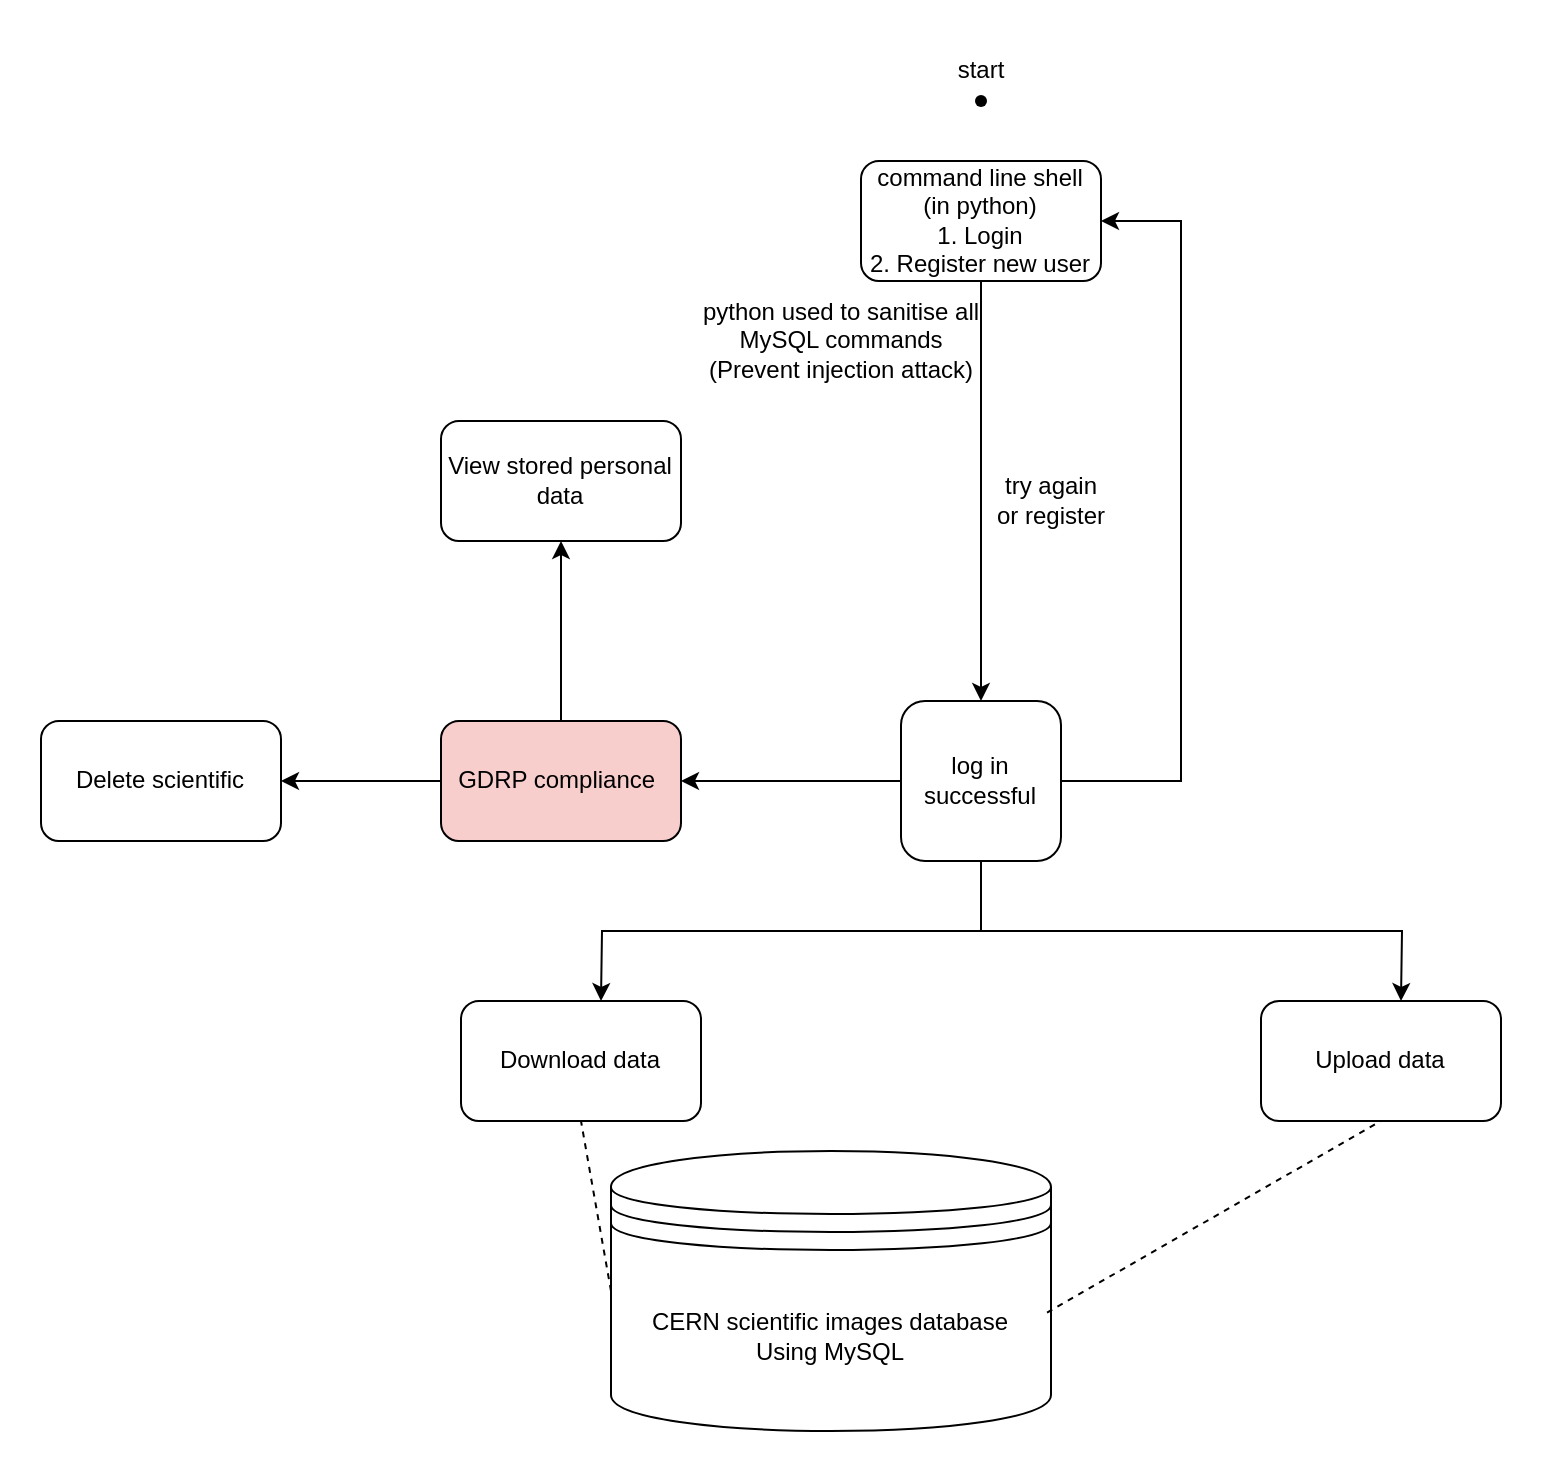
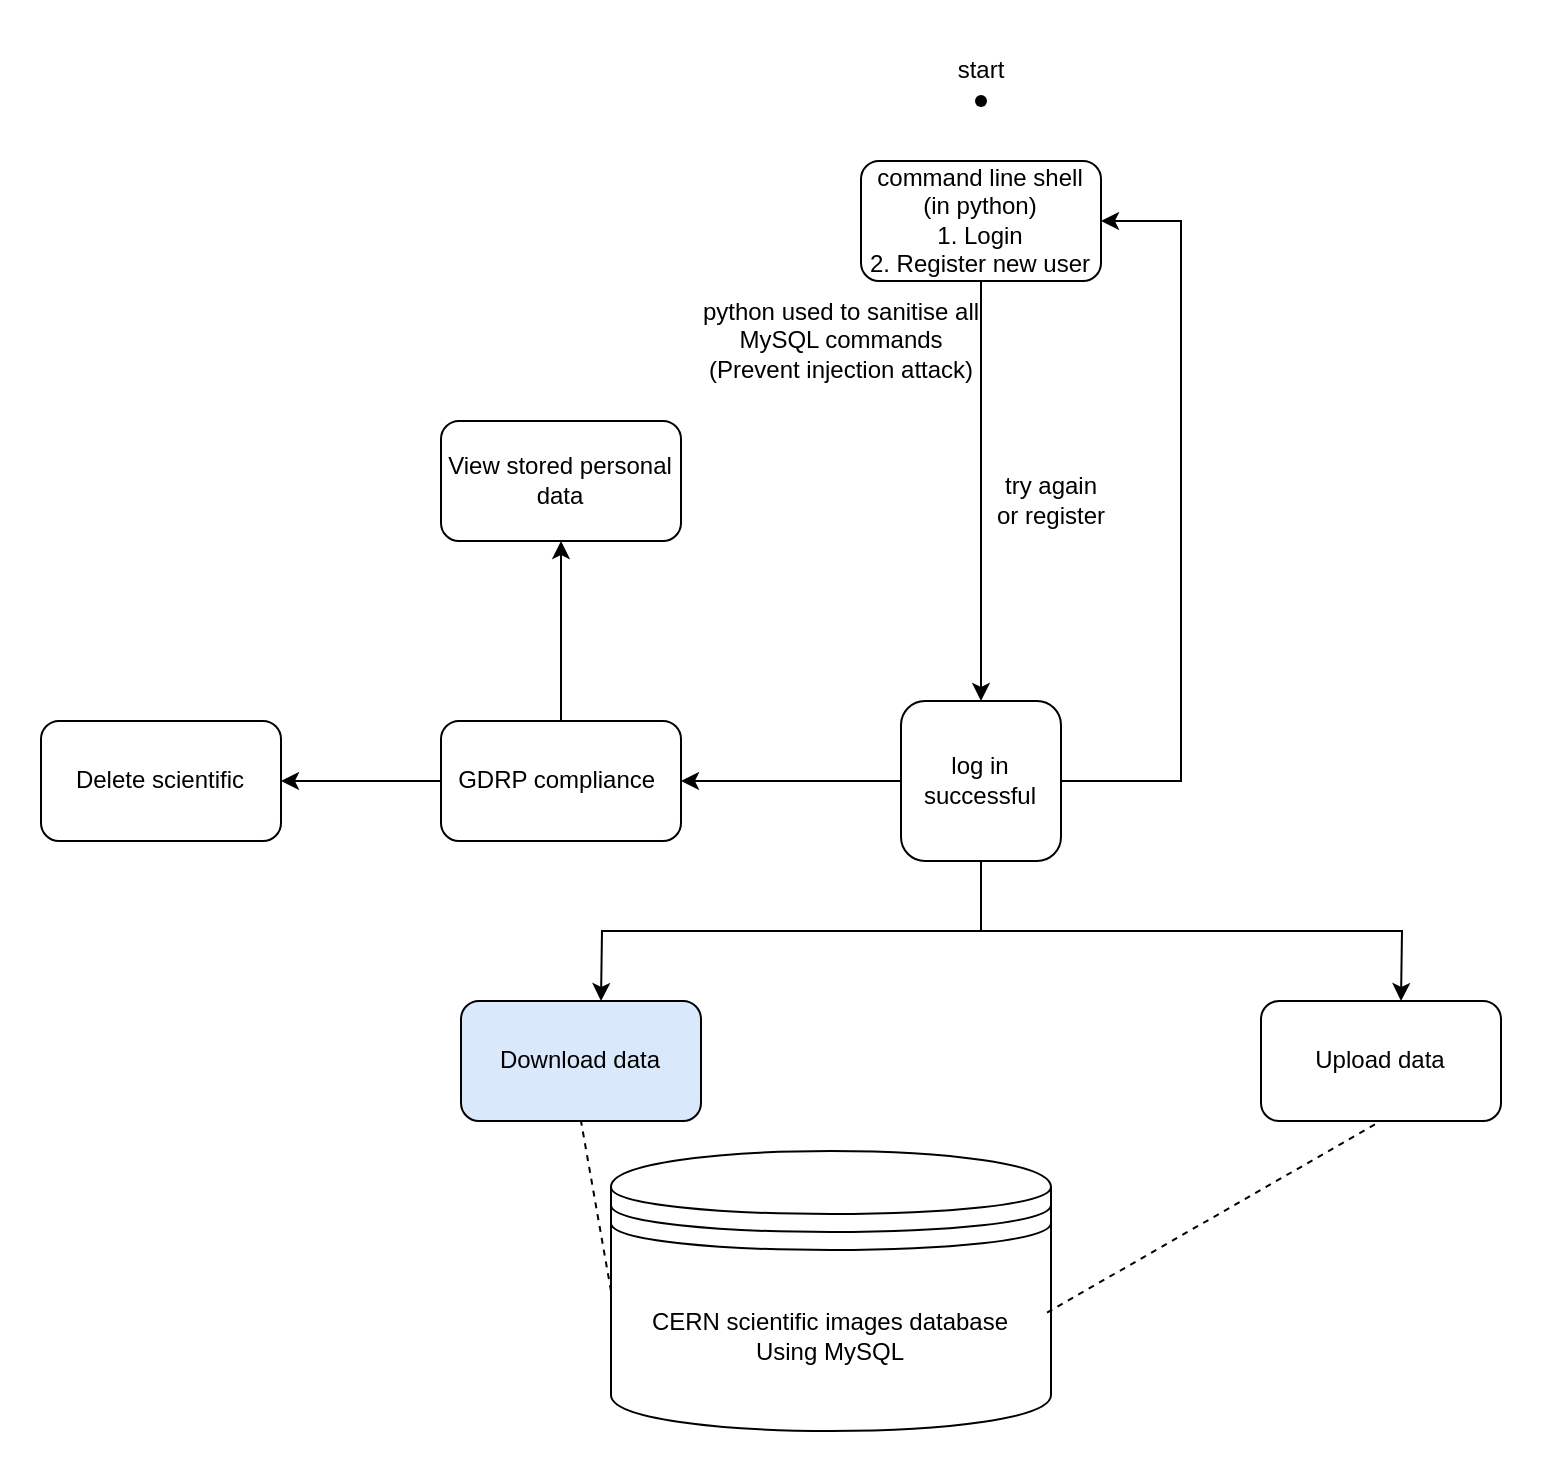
  <mxCell id="0" />
  <mxCell id="1" parent="0" />
  <mxCell id="2" style="edgeStyle=orthogonalEdgeStyle;rounded=0;orthogonalLoop=1;jettySize=auto;html=1;exitX=0.5;exitY=1;exitDx=0;exitDy=0;entryX=0.5;entryY=0;entryDx=0;entryDy=0;" edge="1" parent="1" source="3" target="8"><mxGeometry relative="1" as="geometry" /></mxCell>
  <mxCell id="3" value="command line shell (in python)&lt;br&gt;1. Login&lt;br&gt;2. Register new user" style="rounded=1;whiteSpace=wrap;html=1;" vertex="1" parent="1"><mxGeometry x="430" y="80" width="120" height="60" as="geometry" /></mxCell>
  <mxCell id="4" style="edgeStyle=orthogonalEdgeStyle;rounded=0;orthogonalLoop=1;jettySize=auto;html=1;exitX=1;exitY=0.5;exitDx=0;exitDy=0;entryX=1;entryY=0.5;entryDx=0;entryDy=0;" edge="1" parent="1" source="8" target="3"><mxGeometry relative="1" as="geometry"><Array as="points"><mxPoint x="590" y="390" /><mxPoint x="590" y="110" /></Array></mxGeometry></mxCell>
  <mxCell id="5" style="edgeStyle=orthogonalEdgeStyle;rounded=0;orthogonalLoop=1;jettySize=auto;html=1;exitX=0;exitY=0.5;exitDx=0;exitDy=0;" edge="1" parent="1" source="8"><mxGeometry relative="1" as="geometry"><mxPoint x="340" y="390" as="targetPoint" /></mxGeometry></mxCell>
  <mxCell id="6" style="edgeStyle=orthogonalEdgeStyle;rounded=0;orthogonalLoop=1;jettySize=auto;html=1;exitX=0.5;exitY=1;exitDx=0;exitDy=0;" edge="1" parent="1" source="8"><mxGeometry relative="1" as="geometry"><mxPoint x="300" y="500" as="targetPoint" /></mxGeometry></mxCell>
  <mxCell id="7" style="edgeStyle=orthogonalEdgeStyle;rounded=0;orthogonalLoop=1;jettySize=auto;html=1;exitX=0.5;exitY=1;exitDx=0;exitDy=0;" edge="1" parent="1" source="8"><mxGeometry relative="1" as="geometry"><mxPoint x="700" y="500" as="targetPoint" /></mxGeometry></mxCell>
  <mxCell id="8" value="log in successful" style="whiteSpace=wrap;html=1;rounded=1;" vertex="1" parent="1"><mxGeometry x="450" y="350" width="80" height="80" as="geometry" /></mxCell>
  <mxCell id="9" value="try again&lt;br&gt;or register" style="text;html=1;align=center;verticalAlign=middle;resizable=0;points=[];autosize=1;strokeColor=none;fillColor=none;" vertex="1" parent="1"><mxGeometry x="485" y="230" width="80" height="40" as="geometry" /></mxCell>
  <mxCell id="10" style="edgeStyle=orthogonalEdgeStyle;rounded=0;orthogonalLoop=1;jettySize=auto;html=1;exitX=0;exitY=0.5;exitDx=0;exitDy=0;" edge="1" parent="1" source="12"><mxGeometry relative="1" as="geometry"><mxPoint x="140" y="390" as="targetPoint" /></mxGeometry></mxCell>
  <mxCell id="11" style="edgeStyle=orthogonalEdgeStyle;rounded=0;orthogonalLoop=1;jettySize=auto;html=1;exitX=0.5;exitY=0;exitDx=0;exitDy=0;" edge="1" parent="1" source="12"><mxGeometry relative="1" as="geometry"><mxPoint x="280" y="270" as="targetPoint" /></mxGeometry></mxCell>
- <mxCell id="12" value="GDRP compliance&amp;nbsp;" style="rounded=1;whiteSpace=wrap;html=1;fillColor=#f8cecc;" vertex="1" parent="1"><mxGeometry x="220" y="360" width="120" height="60" as="geometry" /></mxCell>
+ <mxCell id="12" value="GDRP compliance&amp;nbsp;" style="rounded=1;whiteSpace=wrap;html=1;" vertex="1" parent="1"><mxGeometry x="220" y="360" width="120" height="60" as="geometry" /></mxCell>
  <mxCell id="13" value="View stored personal data" style="rounded=1;whiteSpace=wrap;html=1;" vertex="1" parent="1"><mxGeometry x="220" y="210" width="120" height="60" as="geometry" /></mxCell>
  <mxCell id="14" value="Delete scientific" style="rounded=1;whiteSpace=wrap;html=1;" vertex="1" parent="1"><mxGeometry x="20" y="360" width="120" height="60" as="geometry" /></mxCell>
- <mxCell id="15" value="Download data" style="rounded=1;whiteSpace=wrap;html=1;" vertex="1" parent="1"><mxGeometry x="230" y="500" width="120" height="60" as="geometry" /></mxCell>
+ <mxCell id="15" value="Download data" style="rounded=1;whiteSpace=wrap;html=1;fillColor=#dae8fc;" vertex="1" parent="1"><mxGeometry x="230" y="500" width="120" height="60" as="geometry" /></mxCell>
  <mxCell id="16" value="Upload data" style="rounded=1;whiteSpace=wrap;html=1;" vertex="1" parent="1"><mxGeometry x="630" y="500" width="120" height="60" as="geometry" /></mxCell>
  <mxCell id="17" value="CERN scientific images database&lt;br&gt;Using MySQL" style="shape=datastore;whiteSpace=wrap;html=1;" vertex="1" parent="1"><mxGeometry x="305" y="575" width="220" height="140" as="geometry" /></mxCell>
  <mxCell id="18" value="" style="endArrow=none;dashed=1;html=1;rounded=0;exitX=0;exitY=0.5;exitDx=0;exitDy=0;" edge="1" parent="1" source="17"><mxGeometry width="50" height="50" relative="1" as="geometry"><mxPoint x="370" y="530" as="sourcePoint" /><mxPoint x="290" y="560" as="targetPoint" /></mxGeometry></mxCell>
  <mxCell id="19" value="" style="endArrow=none;dashed=1;html=1;rounded=0;exitX=0.991;exitY=0.577;exitDx=0;exitDy=0;exitPerimeter=0;" edge="1" parent="1" source="17"><mxGeometry width="50" height="50" relative="1" as="geometry"><mxPoint x="780" y="645" as="sourcePoint" /><mxPoint x="690" y="560" as="targetPoint" /></mxGeometry></mxCell>
  <mxCell id="20" value="" style="shape=waypoint;sketch=0;fillStyle=solid;size=6;pointerEvents=1;points=[];fillColor=none;resizable=0;rotatable=0;perimeter=centerPerimeter;snapToPoint=1;" vertex="1" parent="1"><mxGeometry x="470" y="30" width="40" height="40" as="geometry" /></mxCell>
  <mxCell id="21" value="start" style="text;html=1;align=center;verticalAlign=middle;resizable=0;points=[];autosize=1;strokeColor=none;fillColor=none;" vertex="1" parent="1"><mxGeometry x="465" y="20" width="50" height="30" as="geometry" /></mxCell>
  <mxCell id="22" value="python used to sanitise all &lt;br&gt;MySQL commands&lt;br&gt;(Prevent injection attack)" style="text;html=1;align=center;verticalAlign=middle;resizable=0;points=[];autosize=1;strokeColor=none;fillColor=none;" vertex="1" parent="1"><mxGeometry x="340" y="140" width="160" height="60" as="geometry" /></mxCell>
